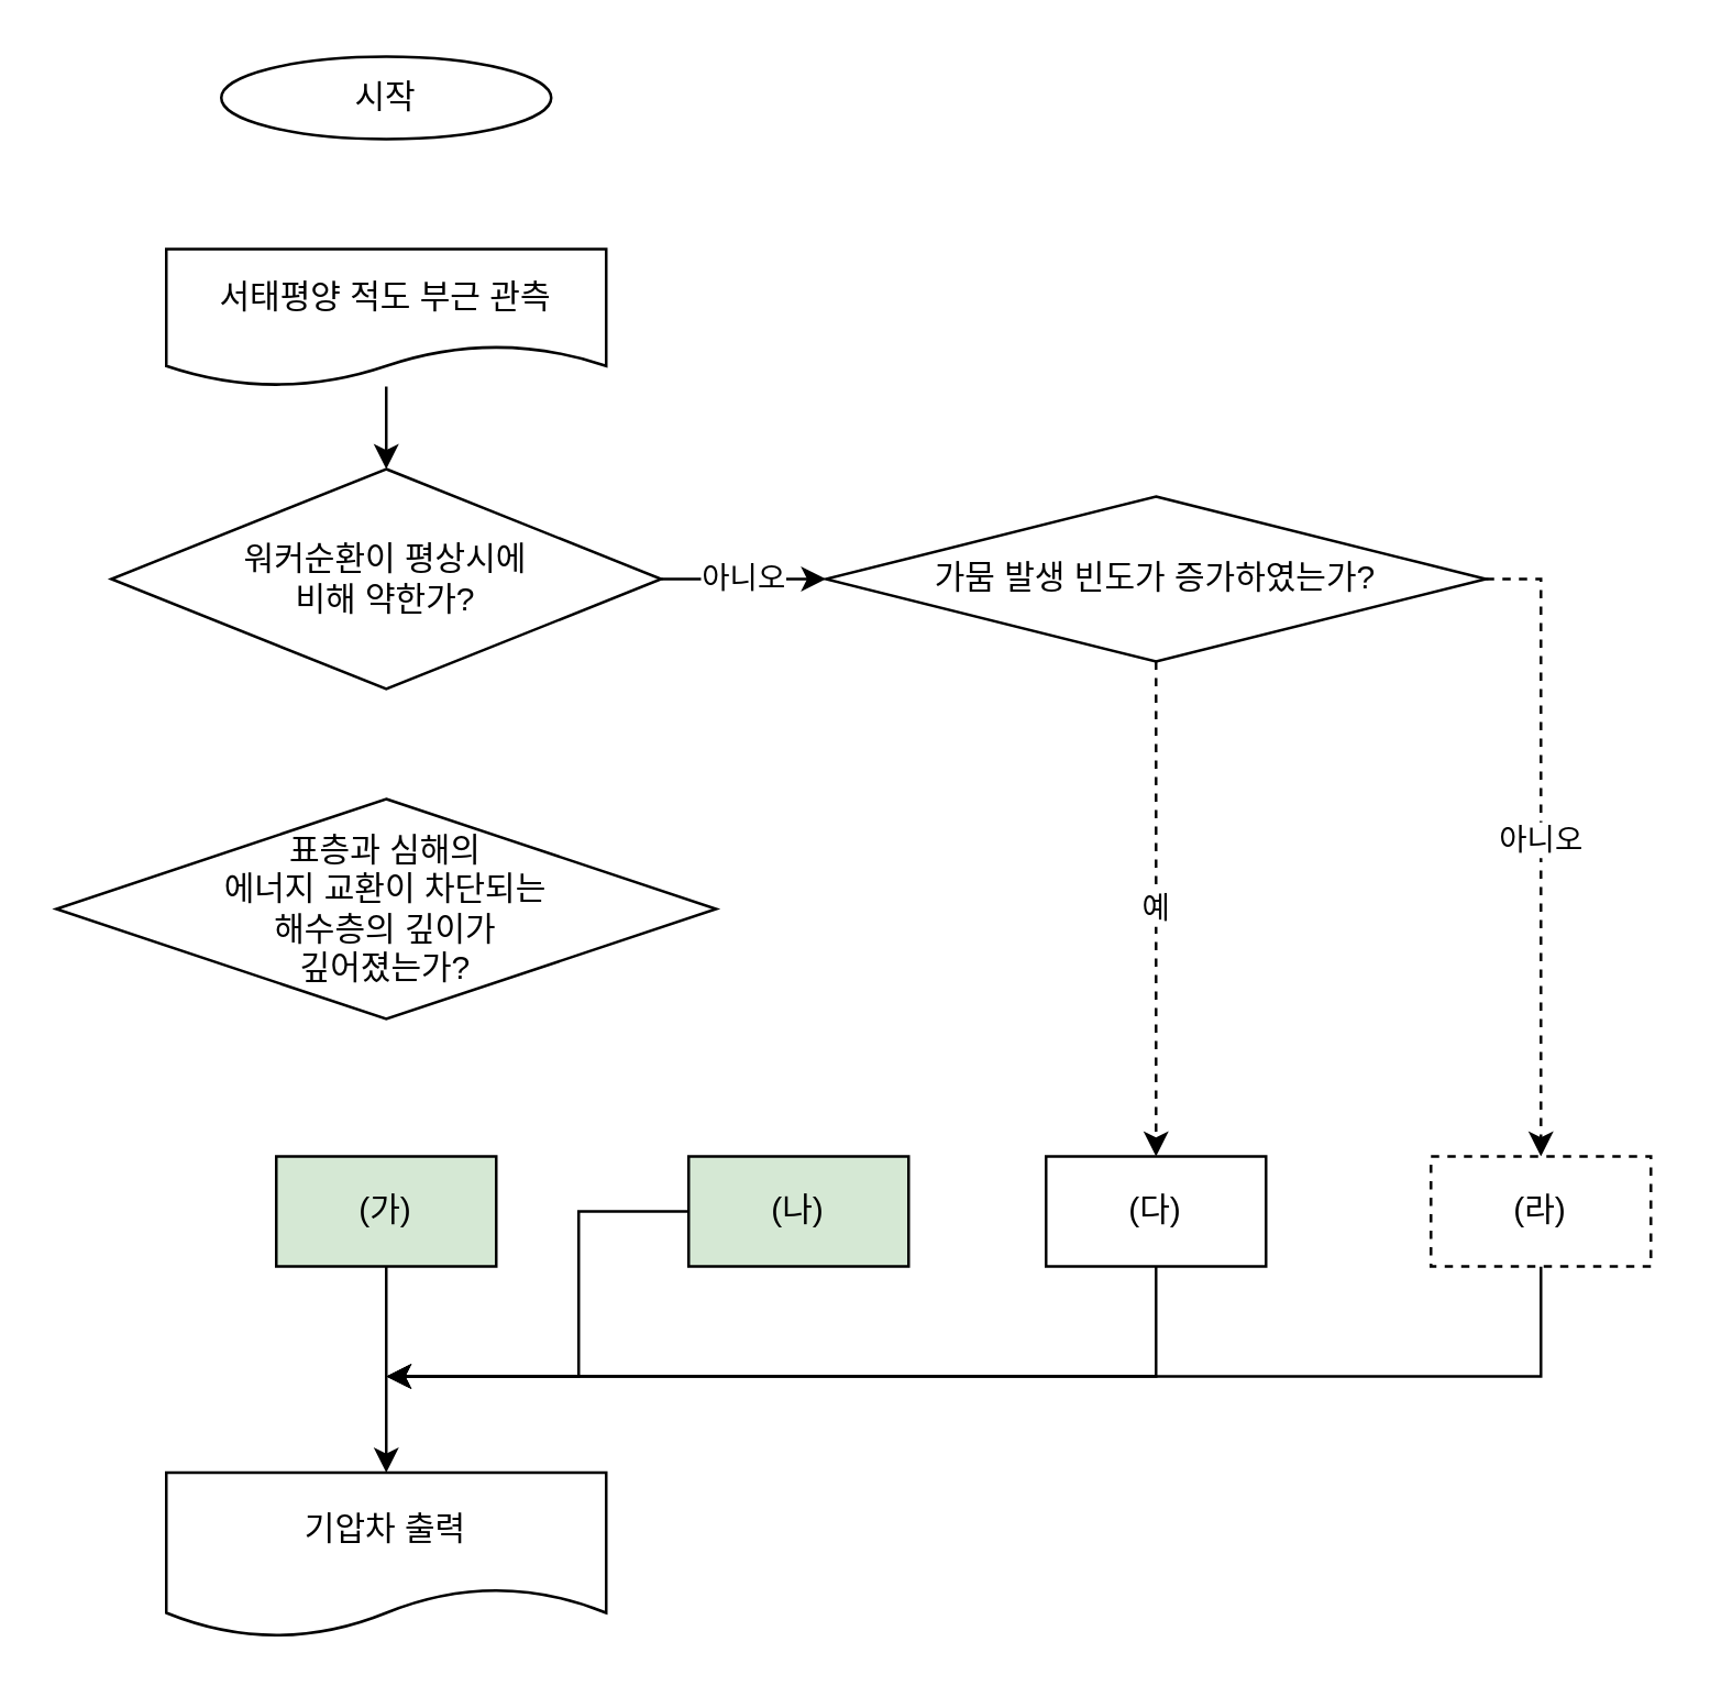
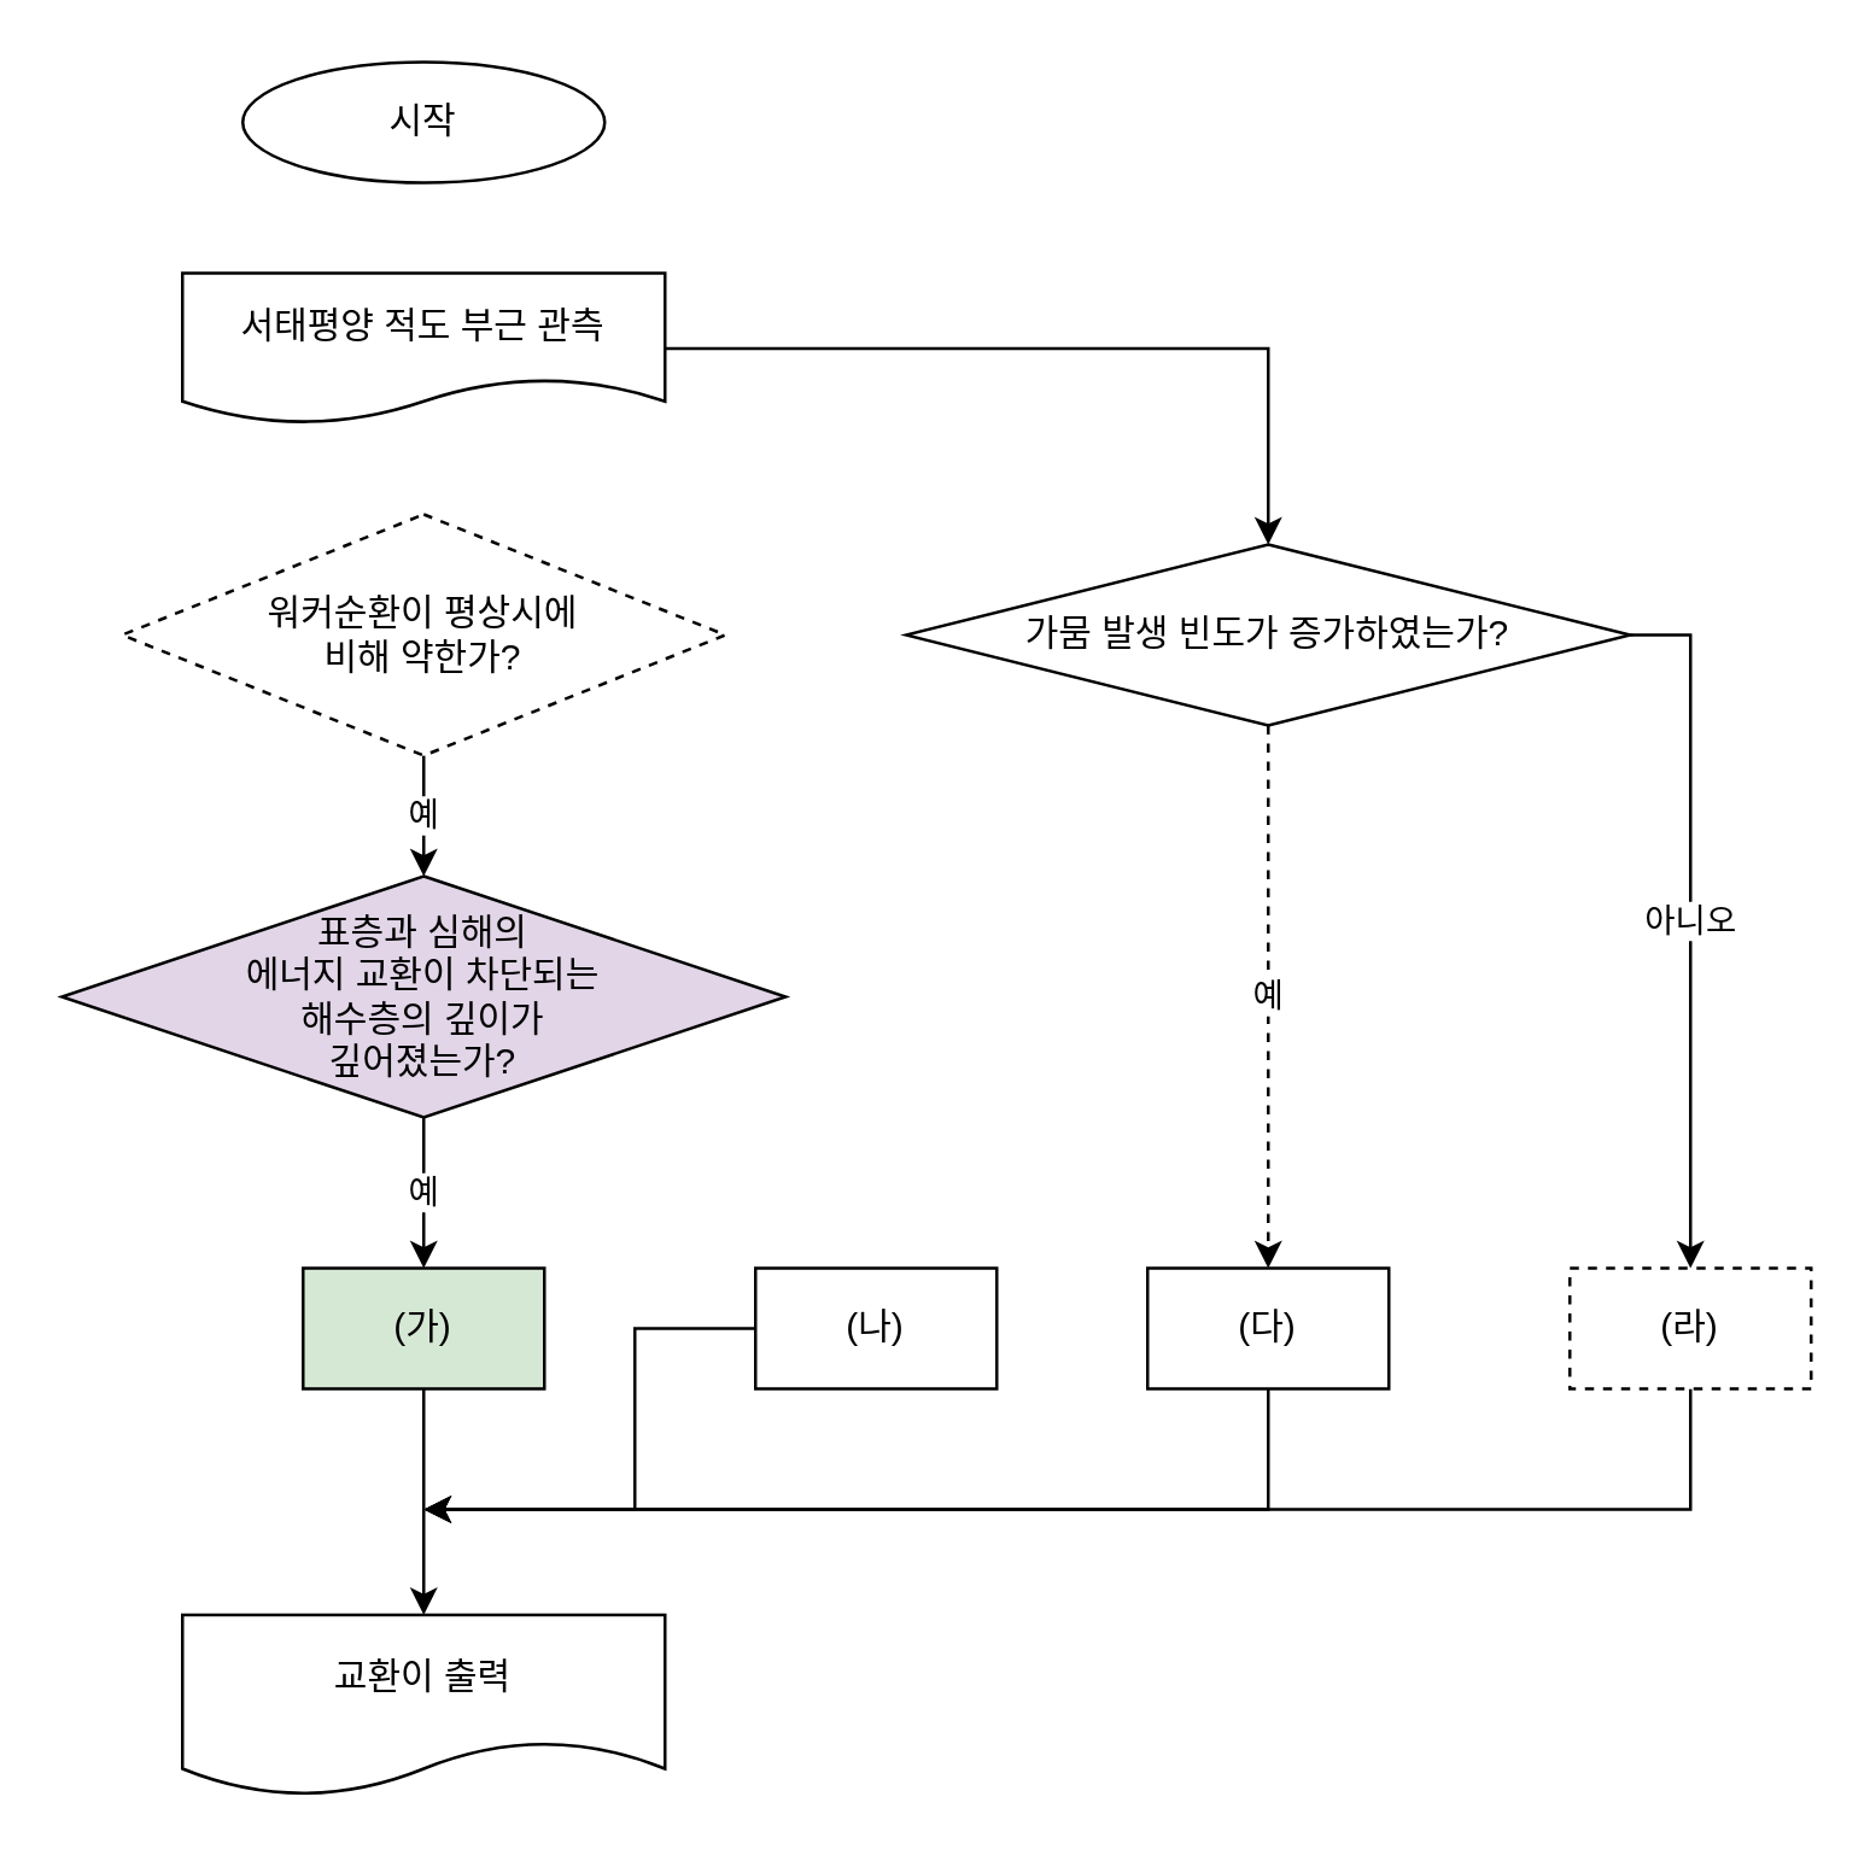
  <mxCell id="0" />
  <mxCell id="1" parent="0" />
- <mxCell id="2" value="" style="edgeStyle=orthogonalEdgeStyle;rounded=0;orthogonalLoop=1;jettySize=auto;html=1;" edge="1" parent="1" source="16" target="6"><mxGeometry relative="1" as="geometry"><mxPoint x="140" y="140" as="sourcePoint" /></mxGeometry></mxCell>
- <mxCell id="3" value="시작" style="ellipse;whiteSpace=wrap;html=1;" vertex="1" parent="1"><mxGeometry x="80" y="20" width="120" height="30" as="geometry" /></mxCell>
- <mxCell id="5" value="아니오" style="edgeStyle=orthogonalEdgeStyle;rounded=0;orthogonalLoop=1;jettySize=auto;html=1;" edge="1" parent="1" source="6" target="11"><mxGeometry relative="1" as="geometry"><Array as="points"><mxPoint x="300" y="210" /><mxPoint x="300" y="210" /></Array></mxGeometry></mxCell>
- <mxCell id="6" value="워커순환이 평상시에&lt;br&gt;비해 약한가?" style="rhombus;whiteSpace=wrap;html=1;" vertex="1" parent="1"><mxGeometry x="40" y="170" width="200" height="80" as="geometry" /></mxCell>
- <mxCell id="8" value="표층과 심해의&lt;br&gt;에너지 교환이 차단되는&lt;br&gt;해수층의 깊이가&lt;br&gt;깊어졌는가?" style="rhombus;whiteSpace=wrap;html=1;" vertex="1" parent="1"><mxGeometry x="20" y="290" width="240" height="80" as="geometry" /></mxCell>
+ <mxCell id="2" value="" style="edgeStyle=orthogonalEdgeStyle;rounded=0;orthogonalLoop=1;jettySize=auto;html=1;" edge="1" parent="1" source="16" target="11"><mxGeometry relative="1" as="geometry"><mxPoint x="140" y="140" as="sourcePoint" /></mxGeometry></mxCell>
+ <mxCell id="3" value="시작" style="ellipse;whiteSpace=wrap;html=1;" vertex="1" parent="1"><mxGeometry x="80" y="20" width="120" height="40" as="geometry" /></mxCell>
+ <mxCell id="4" value="예" style="edgeStyle=orthogonalEdgeStyle;rounded=0;orthogonalLoop=1;jettySize=auto;html=1;" edge="1" parent="1" source="6" target="8"><mxGeometry relative="1" as="geometry" /></mxCell>
+ <mxCell id="6" value="워커순환이 평상시에&lt;br&gt;비해 약한가?" style="rhombus;whiteSpace=wrap;html=1;dashed=1;" vertex="1" parent="1"><mxGeometry x="40" y="170" width="200" height="80" as="geometry" /></mxCell>
+ <mxCell id="7" value="예" style="edgeStyle=orthogonalEdgeStyle;rounded=0;orthogonalLoop=1;jettySize=auto;html=1;" edge="1" parent="1" source="8" target="13"><mxGeometry relative="1" as="geometry" /></mxCell>
+ <mxCell id="8" value="표층과 심해의&lt;br&gt;에너지 교환이 차단되는&lt;br&gt;해수층의 깊이가&lt;br&gt;깊어졌는가?" style="rhombus;whiteSpace=wrap;html=1;fillColor=#e1d5e7;" vertex="1" parent="1"><mxGeometry x="20" y="290" width="240" height="80" as="geometry" /></mxCell>
  <mxCell id="9" value="예" style="edgeStyle=orthogonalEdgeStyle;rounded=0;orthogonalLoop=1;jettySize=auto;html=1;dashed=1;" edge="1" parent="1" source="11" target="19"><mxGeometry relative="1" as="geometry" /></mxCell>
- <mxCell id="10" value="아니오" style="edgeStyle=orthogonalEdgeStyle;rounded=0;orthogonalLoop=1;jettySize=auto;html=1;dashed=1;" edge="1" parent="1" source="11" target="21"><mxGeometry relative="1" as="geometry"><Array as="points"><mxPoint x="560" y="210" /></Array></mxGeometry></mxCell>
+ <mxCell id="10" value="아니오" style="edgeStyle=orthogonalEdgeStyle;rounded=0;orthogonalLoop=1;jettySize=auto;html=1;" edge="1" parent="1" source="11" target="21"><mxGeometry relative="1" as="geometry"><Array as="points"><mxPoint x="560" y="210" /></Array></mxGeometry></mxCell>
  <mxCell id="11" value="가뭄 발생 빈도가 증가하였는가?" style="rhombus;whiteSpace=wrap;html=1;" vertex="1" parent="1"><mxGeometry x="300" y="180" width="240" height="60" as="geometry" /></mxCell>
  <mxCell id="12" value="" style="edgeStyle=orthogonalEdgeStyle;rounded=0;orthogonalLoop=1;jettySize=auto;html=1;" edge="1" parent="1" source="13" target="17"><mxGeometry relative="1" as="geometry" /></mxCell>
  <mxCell id="13" value="(가)" style="whiteSpace=wrap;html=1;fillColor=#d5e8d4;" vertex="1" parent="1"><mxGeometry x="100" y="420" width="80" height="40" as="geometry" /></mxCell>
  <mxCell id="14" style="edgeStyle=orthogonalEdgeStyle;rounded=0;orthogonalLoop=1;jettySize=auto;html=1;" edge="1" parent="1" source="15"><mxGeometry relative="1" as="geometry"><mxPoint x="140" y="500" as="targetPoint" /><Array as="points"><mxPoint x="210" y="440" /><mxPoint x="210" y="500" /></Array></mxGeometry></mxCell>
- <mxCell id="15" value="(나)" style="whiteSpace=wrap;html=1;fillColor=#d5e8d4;" vertex="1" parent="1"><mxGeometry x="250" y="420" width="80" height="40" as="geometry" /></mxCell>
+ <mxCell id="15" value="(나)" style="whiteSpace=wrap;html=1;" vertex="1" parent="1"><mxGeometry x="250" y="420" width="80" height="40" as="geometry" /></mxCell>
  <mxCell id="16" value="서태평양 적도 부근 관측" style="shape=document;whiteSpace=wrap;html=1;boundedLbl=1;" vertex="1" parent="1"><mxGeometry x="60" y="90" width="160" height="50" as="geometry" /></mxCell>
- <mxCell id="17" value="기압차 출력" style="shape=document;whiteSpace=wrap;html=1;boundedLbl=1;" vertex="1" parent="1"><mxGeometry x="60" y="535" width="160" height="60" as="geometry" /></mxCell>
+ <mxCell id="17" value="교환이 출력" style="shape=document;whiteSpace=wrap;html=1;boundedLbl=1;" vertex="1" parent="1"><mxGeometry x="60" y="535" width="160" height="60" as="geometry" /></mxCell>
  <mxCell id="18" style="edgeStyle=orthogonalEdgeStyle;rounded=0;orthogonalLoop=1;jettySize=auto;html=1;" edge="1" parent="1" source="19"><mxGeometry relative="1" as="geometry"><mxPoint x="140" y="500" as="targetPoint" /><Array as="points"><mxPoint x="420" y="500" /></Array></mxGeometry></mxCell>
  <mxCell id="19" value="(다)" style="whiteSpace=wrap;html=1;" vertex="1" parent="1"><mxGeometry x="380" y="420" width="80" height="40" as="geometry" /></mxCell>
  <mxCell id="20" style="edgeStyle=orthogonalEdgeStyle;rounded=0;orthogonalLoop=1;jettySize=auto;html=1;" edge="1" parent="1" source="21"><mxGeometry relative="1" as="geometry"><mxPoint x="140" y="500" as="targetPoint" /><Array as="points"><mxPoint x="560" y="500" /></Array></mxGeometry></mxCell>
  <mxCell id="21" value="(라)" style="whiteSpace=wrap;html=1;dashed=1;" vertex="1" parent="1"><mxGeometry x="520" y="420" width="80" height="40" as="geometry" /></mxCell>
